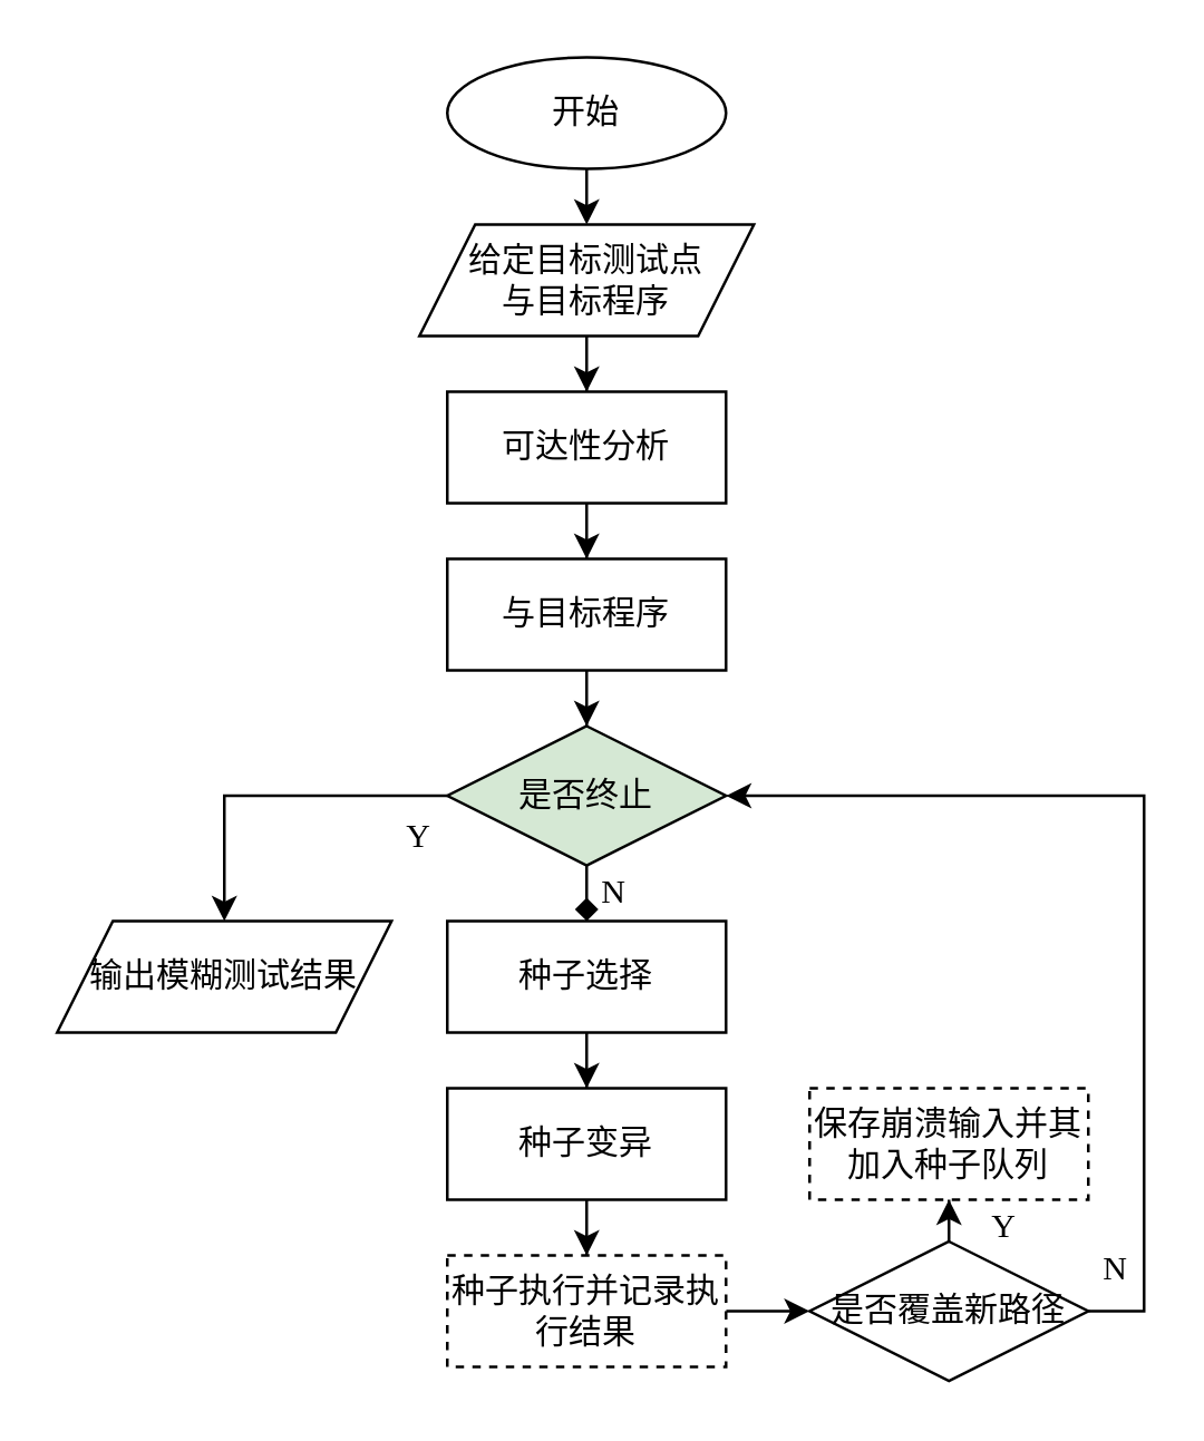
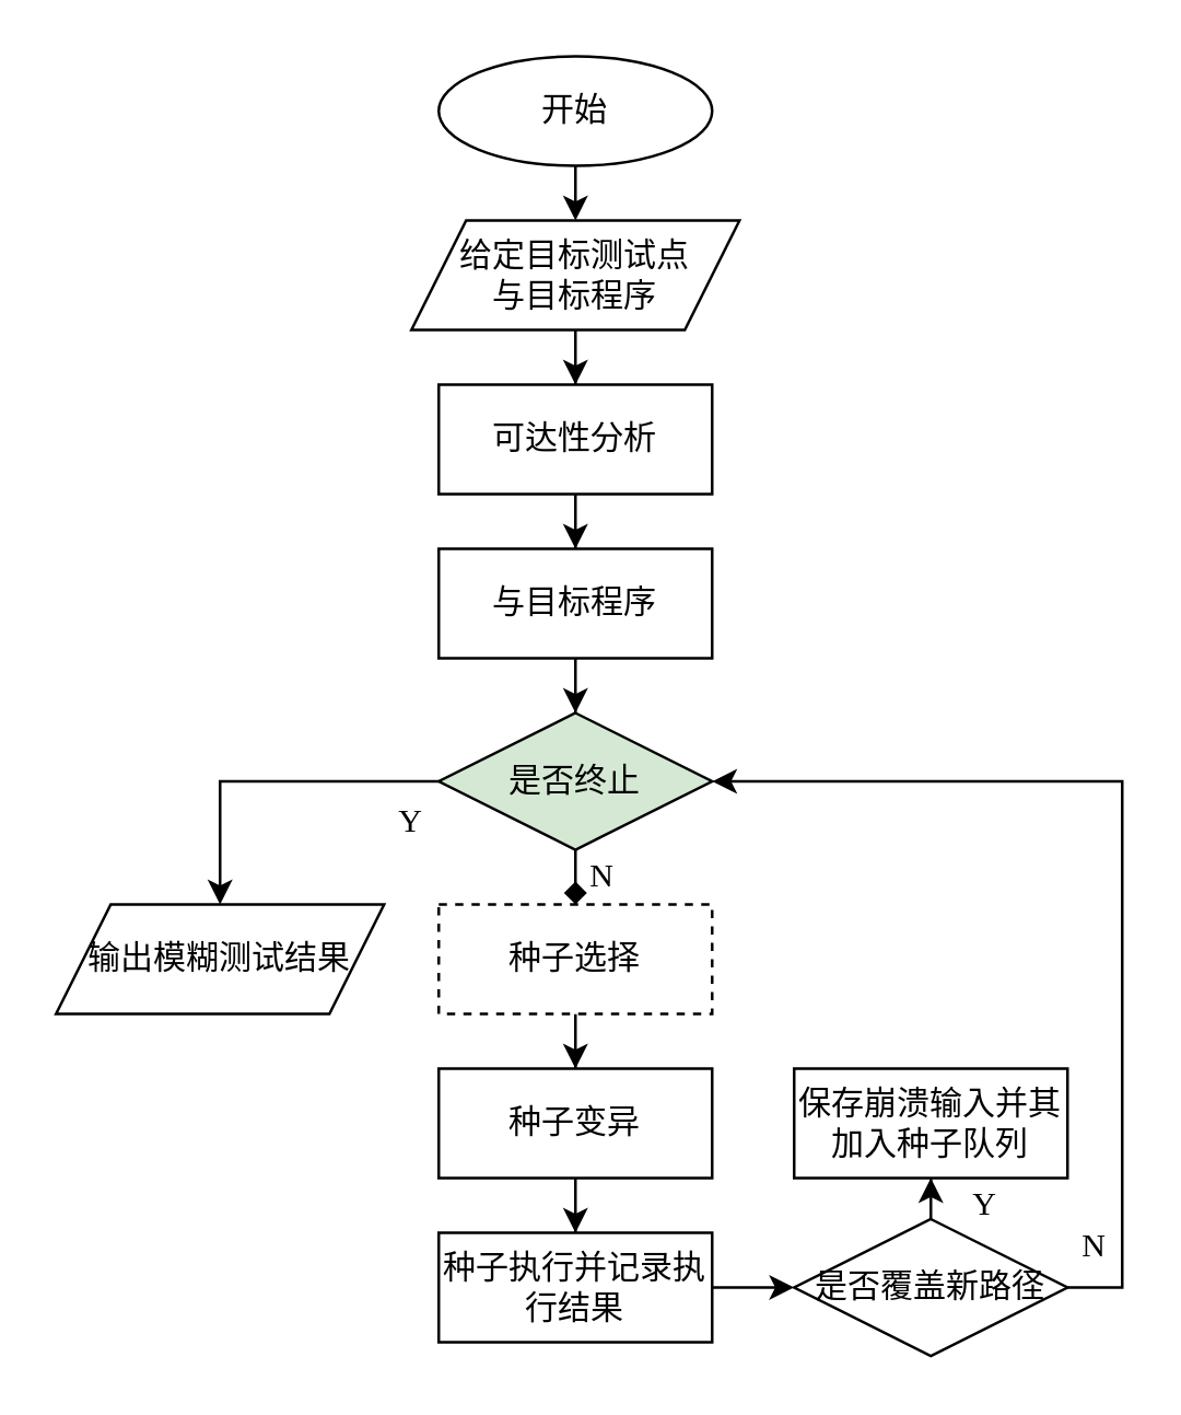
  <mxCell id="0" />
  <mxCell id="1" parent="0" />
  <mxCell id="2" value="" style="edgeStyle=orthogonalEdgeStyle;rounded=0;orthogonalLoop=1;jettySize=auto;html=1;fontFamily=宋体;" edge="1" parent="1" source="3"><mxGeometry relative="1" as="geometry"><mxPoint x="210" y="80" as="targetPoint" /></mxGeometry></mxCell>
  <mxCell id="3" value="&lt;font&gt;开始&lt;/font&gt;" style="strokeWidth=1;html=1;shape=mxgraph.flowchart.start_1;whiteSpace=wrap;fontFamily=宋体;" vertex="1" parent="1"><mxGeometry x="160" y="20" width="100" height="40" as="geometry" /></mxCell>
  <mxCell id="4" value="" style="edgeStyle=orthogonalEdgeStyle;rounded=0;orthogonalLoop=1;jettySize=auto;html=1;entryX=0.5;entryY=0;entryDx=0;entryDy=0;fontFamily=宋体;" edge="1" parent="1" source="5" target="7"><mxGeometry relative="1" as="geometry" /></mxCell>
  <mxCell id="5" value="&lt;font&gt;给定目标测试点&lt;/font&gt;&lt;div&gt;&lt;font&gt;与目标程序&lt;/font&gt;&lt;/div&gt;" style="shape=parallelogram;perimeter=parallelogramPerimeter;whiteSpace=wrap;html=1;fixedSize=1;fontFamily=宋体;" vertex="1" parent="1"><mxGeometry x="150" y="80" width="120" height="40" as="geometry" /></mxCell>
  <mxCell id="6" value="" style="edgeStyle=orthogonalEdgeStyle;rounded=0;orthogonalLoop=1;jettySize=auto;html=1;fontFamily=宋体;" edge="1" parent="1" source="7" target="9"><mxGeometry relative="1" as="geometry" /></mxCell>
  <mxCell id="7" value="可达性分析" style="rounded=0;whiteSpace=wrap;html=1;fontFamily=宋体;" vertex="1" parent="1"><mxGeometry x="160" y="140" width="100" height="40" as="geometry" /></mxCell>
  <mxCell id="8" value="" style="edgeStyle=orthogonalEdgeStyle;rounded=0;orthogonalLoop=1;jettySize=auto;html=1;fontFamily=宋体;" edge="1" parent="1" source="9" target="12"><mxGeometry relative="1" as="geometry" /></mxCell>
  <mxCell id="9" value="与目标程序" style="rounded=0;whiteSpace=wrap;html=1;fontFamily=宋体;" vertex="1" parent="1"><mxGeometry x="160" y="200" width="100" height="40" as="geometry" /></mxCell>
  <mxCell id="10" value="" style="edgeStyle=orthogonalEdgeStyle;rounded=0;orthogonalLoop=1;jettySize=auto;html=1;fontFamily=宋体;endArrow=diamond;" edge="1" parent="1" source="12" target="14"><mxGeometry relative="1" as="geometry" /></mxCell>
  <mxCell id="11" style="edgeStyle=orthogonalEdgeStyle;rounded=0;orthogonalLoop=1;jettySize=auto;html=1;entryX=0.5;entryY=0;entryDx=0;entryDy=0;fontFamily=宋体;" edge="1" parent="1" source="12" target="27"><mxGeometry relative="1" as="geometry"><mxPoint x="70" y="390" as="targetPoint" /></mxGeometry></mxCell>
  <mxCell id="12" value="是否终止" style="rhombus;whiteSpace=wrap;html=1;fontFamily=宋体;fillColor=#d5e8d4;" vertex="1" parent="1"><mxGeometry x="160" y="260" width="100" height="50" as="geometry" /></mxCell>
  <mxCell id="13" value="" style="edgeStyle=orthogonalEdgeStyle;rounded=0;orthogonalLoop=1;jettySize=auto;html=1;entryX=0.5;entryY=0;entryDx=0;entryDy=0;fontFamily=宋体;" edge="1" parent="1" source="14" target="16"><mxGeometry relative="1" as="geometry" /></mxCell>
- <mxCell id="14" value="种子选择" style="rounded=0;whiteSpace=wrap;html=1;fontFamily=宋体;" vertex="1" parent="1"><mxGeometry x="160" y="330" width="100" height="40" as="geometry" /></mxCell>
+ <mxCell id="14" value="种子选择" style="rounded=0;whiteSpace=wrap;html=1;fontFamily=宋体;dashed=1;" vertex="1" parent="1"><mxGeometry x="160" y="330" width="100" height="40" as="geometry" /></mxCell>
  <mxCell id="15" value="" style="edgeStyle=orthogonalEdgeStyle;rounded=0;orthogonalLoop=1;jettySize=auto;html=1;fontFamily=宋体;" edge="1" parent="1" source="16" target="18"><mxGeometry relative="1" as="geometry" /></mxCell>
  <mxCell id="16" value="种子变异" style="rounded=0;whiteSpace=wrap;html=1;fontFamily=宋体;" vertex="1" parent="1"><mxGeometry x="160" y="390" width="100" height="40" as="geometry" /></mxCell>
  <mxCell id="17" value="" style="edgeStyle=orthogonalEdgeStyle;rounded=0;orthogonalLoop=1;jettySize=auto;html=1;fontFamily=宋体;" edge="1" parent="1" source="18" target="21"><mxGeometry relative="1" as="geometry" /></mxCell>
- <mxCell id="18" value="种子执行并记录执行结果" style="rounded=0;whiteSpace=wrap;html=1;fontFamily=宋体;dashed=1;" vertex="1" parent="1"><mxGeometry x="160" y="450" width="100" height="40" as="geometry" /></mxCell>
+ <mxCell id="18" value="种子执行并记录执行结果" style="rounded=0;whiteSpace=wrap;html=1;fontFamily=宋体;" vertex="1" parent="1"><mxGeometry x="160" y="450" width="100" height="40" as="geometry" /></mxCell>
  <mxCell id="19" value="" style="edgeStyle=orthogonalEdgeStyle;rounded=0;orthogonalLoop=1;jettySize=auto;html=1;fontFamily=宋体;" edge="1" parent="1" source="21" target="22"><mxGeometry relative="1" as="geometry" /></mxCell>
  <mxCell id="20" style="edgeStyle=orthogonalEdgeStyle;rounded=0;orthogonalLoop=1;jettySize=auto;html=1;entryX=1;entryY=0.5;entryDx=0;entryDy=0;fontFamily=宋体;" edge="1" parent="1" source="21" target="12"><mxGeometry relative="1" as="geometry"><Array as="points"><mxPoint x="410" y="470" /><mxPoint x="410" y="285" /></Array></mxGeometry></mxCell>
  <mxCell id="21" value="是否覆盖新路径" style="rhombus;whiteSpace=wrap;html=1;fontFamily=宋体;" vertex="1" parent="1"><mxGeometry x="290" y="445" width="100" height="50" as="geometry" /></mxCell>
- <mxCell id="22" value="保存崩溃输入并其加入种子队列" style="rounded=0;whiteSpace=wrap;html=1;fontFamily=宋体;dashed=1;" vertex="1" parent="1"><mxGeometry x="290" y="390" width="100" height="40" as="geometry" /></mxCell>
+ <mxCell id="22" value="保存崩溃输入并其加入种子队列" style="rounded=0;whiteSpace=wrap;html=1;fontFamily=宋体;" vertex="1" parent="1"><mxGeometry x="290" y="390" width="100" height="40" as="geometry" /></mxCell>
  <mxCell id="23" value="N" style="text;html=1;align=center;verticalAlign=middle;whiteSpace=wrap;rounded=0;fontFamily=宋体;" vertex="1" parent="1"><mxGeometry x="210" y="310" width="20" height="20" as="geometry" /></mxCell>
  <mxCell id="24" value="N" style="text;html=1;align=center;verticalAlign=middle;whiteSpace=wrap;rounded=0;fontFamily=宋体;" vertex="1" parent="1"><mxGeometry x="390" y="445" width="20" height="20" as="geometry" /></mxCell>
  <mxCell id="25" value="Y" style="text;html=1;align=center;verticalAlign=middle;whiteSpace=wrap;rounded=0;fontFamily=宋体;" vertex="1" parent="1"><mxGeometry x="140" y="290" width="20" height="20" as="geometry" /></mxCell>
  <mxCell id="26" value="Y" style="text;html=1;align=center;verticalAlign=middle;whiteSpace=wrap;rounded=0;fontFamily=宋体;" vertex="1" parent="1"><mxGeometry x="350" y="430" width="20" height="20" as="geometry" /></mxCell>
  <mxCell id="27" value="输出模糊测试结果" style="shape=parallelogram;perimeter=parallelogramPerimeter;whiteSpace=wrap;html=1;fixedSize=1;fontFamily=宋体;" vertex="1" parent="1"><mxGeometry x="20" y="330" width="120" height="40" as="geometry" /></mxCell>
